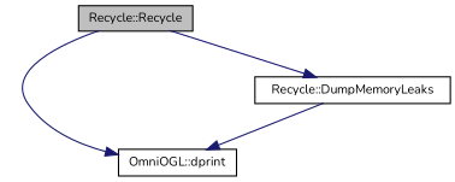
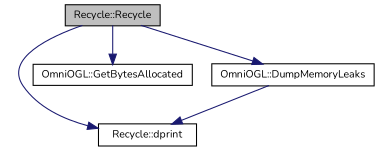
  digraph {
    fontname=Nunito
    rankdir=TB
    node [color=black fillcolor=white fontname=Nunito fontsize=10 shape=record style=filled]
    edge [color=midnightblue fontname=Nunito fontsize=10 labelfontname=Helvetica labelfontsize=10 style=solid]
    n1 [fillcolor=grey75 fontcolor=black height=0.2 label="Recycle::Recycle" width=0.4]
-   n2 [height=0.2 label="OmniOGL::dprint" width=0.4]
-   n4 [height=0.2 label="Recycle::DumpMemoryLeaks" width=0.4]
+   n2 [height=0.2 label="Recycle::dprint" width=0.4]
+   n3 [height=0.2 label="OmniOGL::GetBytesAllocated" width=0.4]
+   n4 [height=0.2 label="OmniOGL::DumpMemoryLeaks" width=0.4]
    n1 -> n2
+   n1 -> n3
    n1 -> n4
    n4 -> n2
  }
